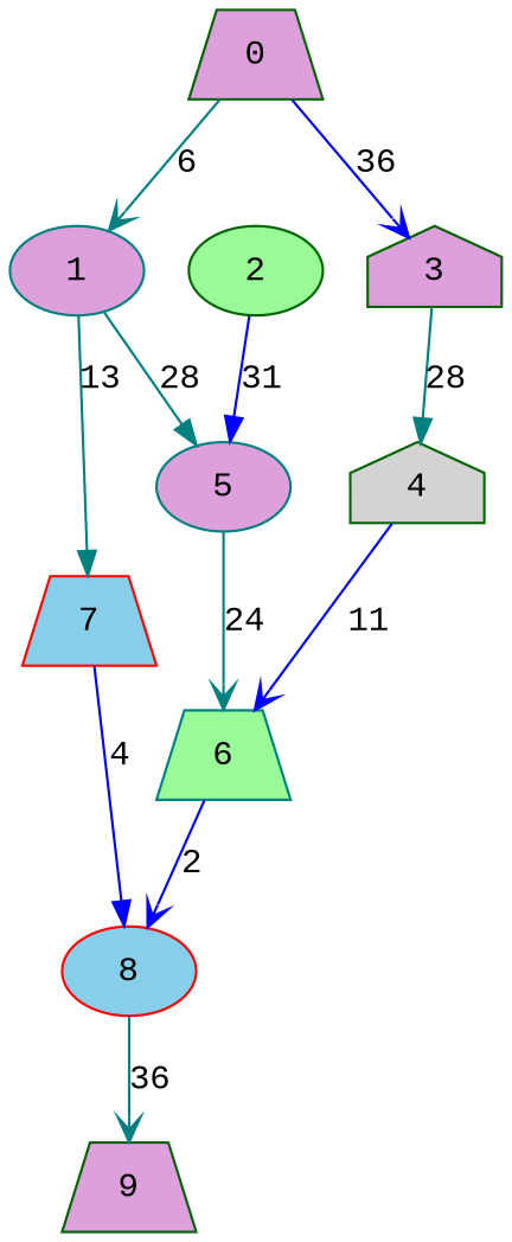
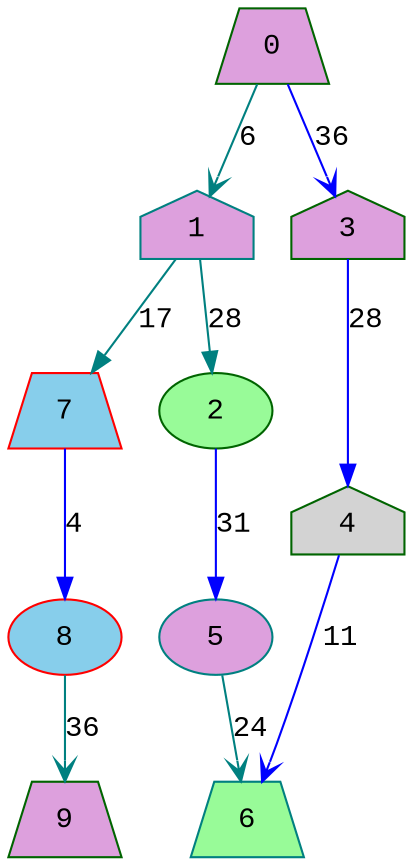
  digraph {
    fontname="Liberation Mono"
    node [color=darkgreen fillcolor=plum fontname="Liberation Mono" shape=ellipse style=filled]
    edge [arrowhead=vee color=teal fontname="Liberation Mono"]
-   1 [color=teal]
+   1 [color=teal shape=house]
    0 [shape=trapezium]
    3 [shape=house]
    2 [fillcolor=palegreen]
    7 [color=red fillcolor=skyblue shape=trapezium]
    4 [fillcolor=lightgrey shape=house]
    5 [color=teal]
    8 [color=red fillcolor=skyblue]
    6 [color=teal fillcolor=palegreen shape=trapezium]
    9 [shape=trapezium]
-   1 -> 5 [arrowhead=normal label=28]
-   1 -> 7 [arrowhead=normal label=13]
+   1 -> 2 [arrowhead=normal label=28]
+   1 -> 7 [arrowhead=normal label=17]
    0 -> 1 [label=6]
    0 -> 3 [color=blue label=36]
-   3 -> 4 [arrowhead=normal label=28]
+   3 -> 4 [arrowhead=normal color=blue label=28]
    2 -> 5 [arrowhead=normal color=blue label=31]
    7 -> 8 [arrowhead=normal color=blue label=4]
    4 -> 6 [color=blue label=11]
    5 -> 6 [label=24]
    8 -> 9 [label=36]
-   6 -> 8 [color=blue label=2]
  }
